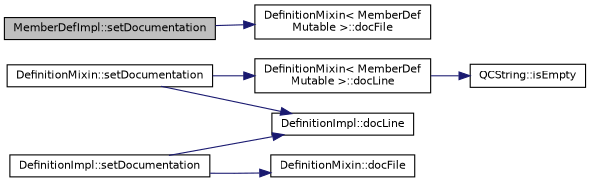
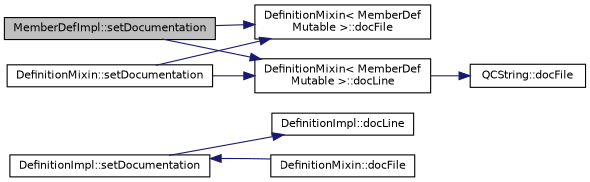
  digraph {
    rankdir=LR
    node [color=black fillcolor=white fontname=Helvetica fontsize=10 shape=record style=filled]
    edge [color=midnightblue fontname=Helvetica fontsize=10 labelfontname=Helvetica labelfontsize=10 style=solid]
    n1 [fillcolor=grey75 fontcolor=black height=0.2 label="MemberDefImpl::setDocumentation" width=0.4]
    n2 [height=0.2 label="DefinitionMixin\< MemberDef\lMutable \>::docFile" width=0.4]
    n3 [height=0.2 label="DefinitionMixin\< MemberDef\lMutable \>::docLine" width=0.4]
-   n4 [height=0.2 label="QCString::isEmpty" width=0.4]
+   n4 [height=0.2 label="QCString::docFile" width=0.4]
    n5 [height=0.2 label="DefinitionMixin::setDocumentation" width=0.4]
    n6 [height=0.2 label="DefinitionImpl::setDocumentation" width=0.4]
    n7 [height=0.2 label="DefinitionMixin::docFile" width=0.4]
    n8 [height=0.2 label="DefinitionImpl::docLine" width=0.4]
    n1 -> n2
+   n1 -> n3
    n3 -> n4
-   n5 -> n8
+   n5 -> n2
    n5 -> n3
-   n6 -> n7
+   n7 -> n6
    n6 -> n8
  }
